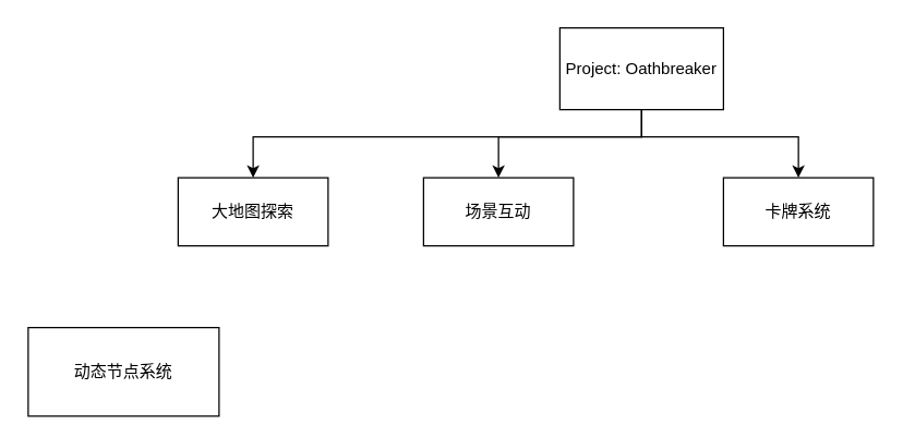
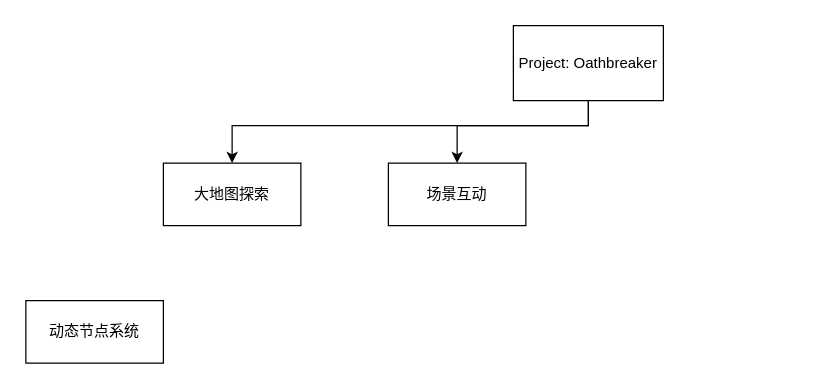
  <mxCell id="0" />
  <mxCell id="1" parent="0" />
  <mxCell id="2" style="edgeStyle=orthogonalEdgeStyle;rounded=0;orthogonalLoop=1;jettySize=auto;html=1;entryX=0.5;entryY=0;entryDx=0;entryDy=0;" edge="1" parent="1" source="5" target="6"><mxGeometry relative="1" as="geometry"><Array as="points"><mxPoint x="470" y="100" /><mxPoint x="185" y="100" /></Array></mxGeometry></mxCell>
  <mxCell id="3" style="edgeStyle=orthogonalEdgeStyle;rounded=0;orthogonalLoop=1;jettySize=auto;html=1;entryX=0.5;entryY=0;entryDx=0;entryDy=0;" edge="1" parent="1" source="5" target="7"><mxGeometry relative="1" as="geometry"><Array as="points"><mxPoint x="470" y="100" /><mxPoint x="365" y="100" /></Array></mxGeometry></mxCell>
- <mxCell id="4" style="edgeStyle=orthogonalEdgeStyle;rounded=0;orthogonalLoop=1;jettySize=auto;html=1;entryX=0.5;entryY=0;entryDx=0;entryDy=0;" edge="1" parent="1" source="5" target="8"><mxGeometry relative="1" as="geometry"><Array as="points"><mxPoint x="470" y="100" /><mxPoint x="585" y="100" /></Array></mxGeometry></mxCell>
  <mxCell id="5" value="Project: Oathbreaker" style="rounded=0;whiteSpace=wrap;html=1;" vertex="1" parent="1"><mxGeometry x="410" y="20" width="120" height="60" as="geometry" /></mxCell>
  <mxCell id="6" value="大地图探索" style="html=1;whiteSpace=wrap;" vertex="1" parent="1"><mxGeometry x="130" y="130" width="110" height="50" as="geometry" /></mxCell>
  <mxCell id="7" value="场景互动" style="html=1;whiteSpace=wrap;" vertex="1" parent="1"><mxGeometry x="310" y="130" width="110" height="50" as="geometry" /></mxCell>
- <mxCell id="8" value="卡牌系统" style="html=1;whiteSpace=wrap;" vertex="1" parent="1"><mxGeometry x="530" y="130" width="110" height="50" as="geometry" /></mxCell>
- <mxCell id="9" value="动态节点系统" style="html=1;whiteSpace=wrap;" vertex="1" parent="1"><mxGeometry x="20" y="240" width="140" height="65" as="geometry" /></mxCell>
+ <mxCell id="9" value="动态节点系统" style="html=1;whiteSpace=wrap;" vertex="1" parent="1"><mxGeometry x="20" y="240" width="110" height="50" as="geometry" /></mxCell>
